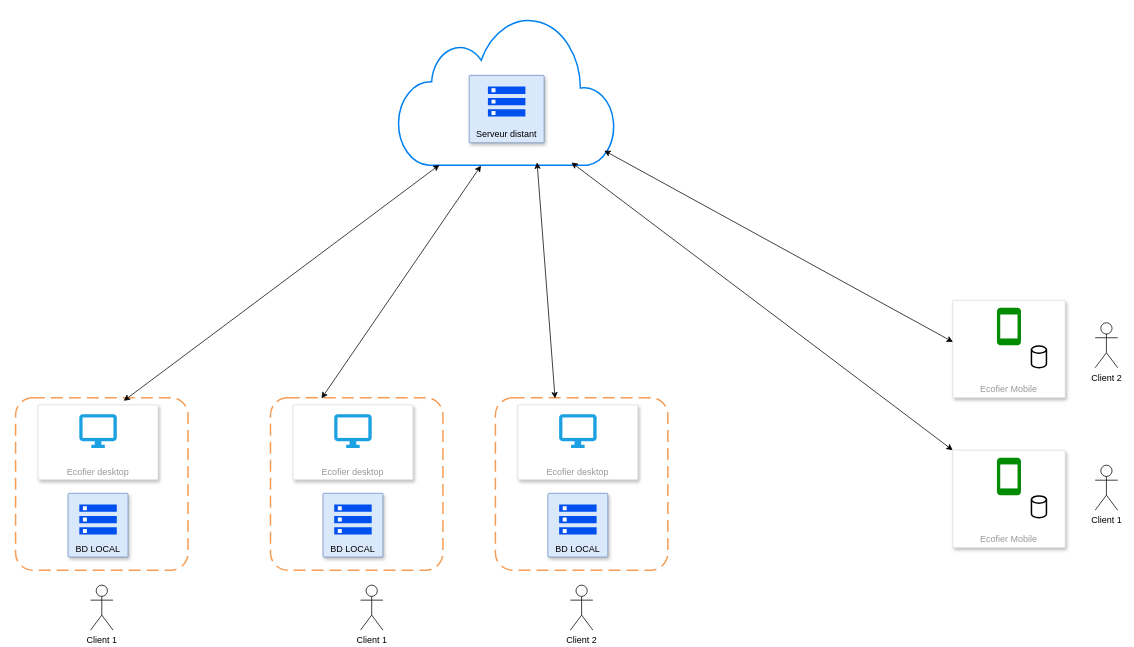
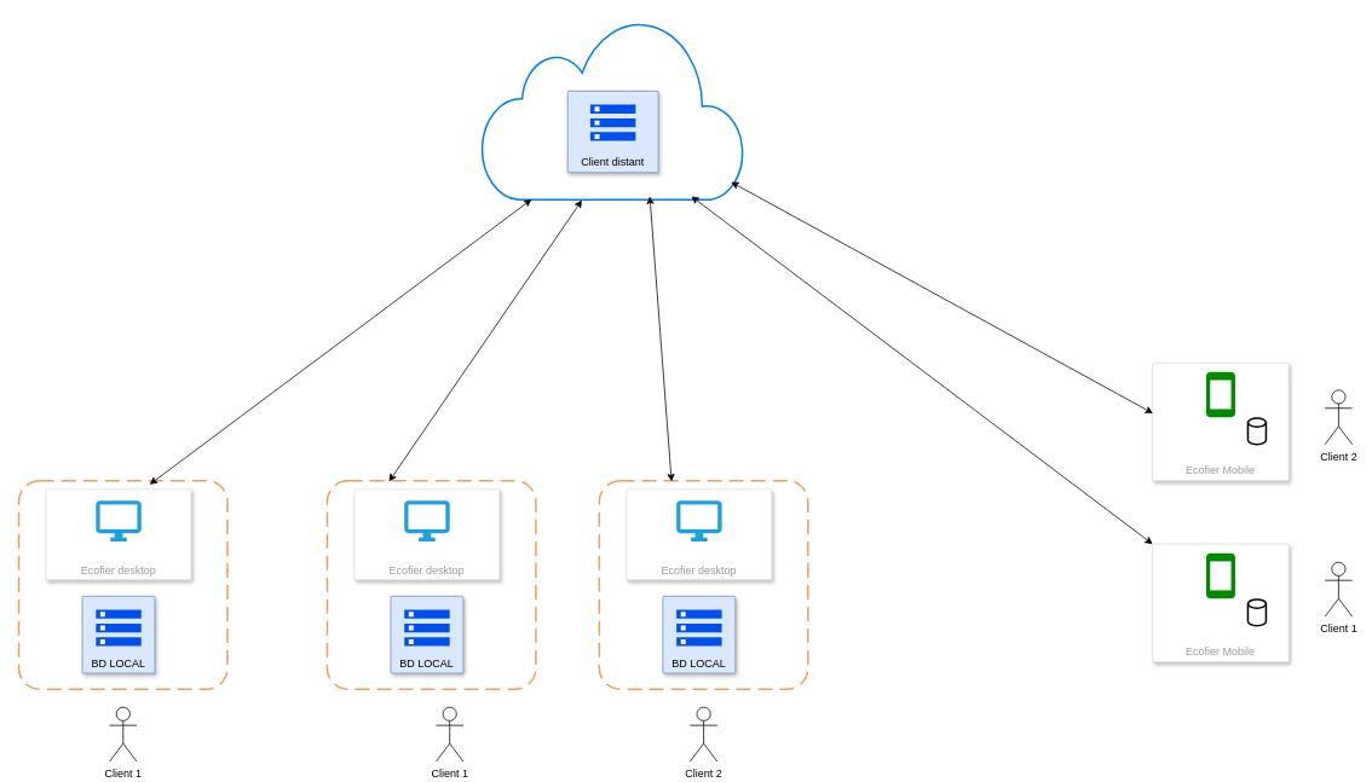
  <mxCell id="0" />
  <mxCell id="1" parent="0" />
  <mxCell id="2" value="Ecofier Mobile" style="strokeColor=#dddddd;shadow=1;strokeWidth=1;rounded=1;absoluteArcSize=1;arcSize=2;labelPosition=center;verticalLabelPosition=middle;align=center;verticalAlign=bottom;spacingLeft=0;fontColor=#999999;fontSize=12;whiteSpace=wrap;spacingBottom=2;html=1;" vertex="1" parent="1"><mxGeometry x="1270" y="600" width="150" height="130" as="geometry" /></mxCell>
  <mxCell id="3" value="" style="sketch=0;dashed=0;connectable=0;html=1;fillColor=#008a00;strokeColor=#005700;shape=mxgraph.gcp2.phone;part=1;fontColor=#ffffff;" vertex="1" parent="2"><mxGeometry x="0.5" width="32" height="50" relative="1" as="geometry"><mxPoint x="-16" y="10" as="offset" /></mxGeometry></mxCell>
  <mxCell id="4" value="" style="strokeWidth=2;html=1;shape=mxgraph.flowchart.database;whiteSpace=wrap;" vertex="1" parent="2"><mxGeometry x="105" y="61" width="20" height="29" as="geometry" /></mxCell>
  <mxCell id="5" value="" style="group" vertex="1" connectable="0" parent="1"><mxGeometry x="530" y="20" width="290" height="200" as="geometry" /></mxCell>
  <mxCell id="6" value="" style="html=1;verticalLabelPosition=bottom;align=center;labelBackgroundColor=#ffffff;verticalAlign=top;strokeWidth=2;strokeColor=#0080F0;shadow=0;dashed=0;shape=mxgraph.ios7.icons.cloud;" vertex="1" parent="5"><mxGeometry width="290" height="200" as="geometry" /></mxCell>
- <mxCell id="7" value="Serveur distant" style="strokeColor=#6c8ebf;shadow=1;strokeWidth=1;rounded=1;absoluteArcSize=1;arcSize=2;labelPosition=center;verticalLabelPosition=middle;align=center;verticalAlign=bottom;spacingLeft=0;fontSize=12;whiteSpace=wrap;spacingBottom=2;html=1;fillColor=#dae8fc;" vertex="1" parent="5"><mxGeometry x="95" y="80" width="100" height="90" as="geometry" /></mxCell>
+ <mxCell id="7" value="Client distant" style="strokeColor=#6c8ebf;shadow=1;strokeWidth=1;rounded=1;absoluteArcSize=1;arcSize=2;labelPosition=center;verticalLabelPosition=middle;align=center;verticalAlign=bottom;spacingLeft=0;fontSize=12;whiteSpace=wrap;spacingBottom=2;html=1;fillColor=#dae8fc;" vertex="1" parent="5"><mxGeometry x="95" y="80" width="100" height="90" as="geometry" /></mxCell>
  <mxCell id="8" value="" style="sketch=0;dashed=0;connectable=0;html=1;fillColor=#0050ef;strokeColor=#001DBC;shape=mxgraph.gcp2.storage;part=1;fontColor=#ffffff;" vertex="1" parent="7"><mxGeometry x="0.5" width="50" height="40" relative="1" as="geometry"><mxPoint x="-25" y="15" as="offset" /></mxGeometry></mxCell>
  <mxCell id="9" value="" style="group" vertex="1" connectable="0" parent="1"><mxGeometry x="20" y="530" width="230" height="230" as="geometry" /></mxCell>
  <mxCell id="10" value="" style="rounded=1;arcSize=10;dashed=1;strokeColor=#F59D56;fillColor=none;gradientColor=none;dashPattern=8 4;strokeWidth=2;" vertex="1" parent="9"><mxGeometry width="230" height="230" as="geometry" /></mxCell>
  <mxCell id="11" value="Ecofier desktop" style="strokeColor=#dddddd;shadow=1;strokeWidth=1;rounded=1;absoluteArcSize=1;arcSize=2;labelPosition=center;verticalLabelPosition=middle;align=center;verticalAlign=bottom;spacingLeft=0;fontColor=#999999;fontSize=12;whiteSpace=wrap;spacingBottom=2;html=1;" vertex="1" parent="9"><mxGeometry x="30" y="9.5" width="160" height="100" as="geometry" /></mxCell>
  <mxCell id="12" value="" style="sketch=0;dashed=0;connectable=0;html=1;fillColor=#1ba1e2;strokeColor=#006EAF;shape=mxgraph.gcp2.desktop;part=1;fontColor=#ffffff;" vertex="1" parent="11"><mxGeometry x="0.5" width="50" height="45" relative="1" as="geometry"><mxPoint x="-25" y="12.5" as="offset" /></mxGeometry></mxCell>
  <mxCell id="13" value="BD LOCAL" style="strokeColor=#6c8ebf;shadow=1;strokeWidth=1;rounded=1;absoluteArcSize=1;arcSize=2;labelPosition=center;verticalLabelPosition=middle;align=center;verticalAlign=bottom;spacingLeft=0;fontSize=12;whiteSpace=wrap;spacingBottom=2;html=1;fillColor=#dae8fc;" vertex="1" parent="9"><mxGeometry x="70" y="127.5" width="80" height="85" as="geometry" /></mxCell>
  <mxCell id="14" value="" style="sketch=0;dashed=0;connectable=0;html=1;fillColor=#0050ef;strokeColor=#001DBC;shape=mxgraph.gcp2.storage;part=1;fontColor=#ffffff;" vertex="1" parent="13"><mxGeometry x="0.5" width="50" height="40" relative="1" as="geometry"><mxPoint x="-25" y="15" as="offset" /></mxGeometry></mxCell>
  <mxCell id="15" value="" style="group" vertex="1" connectable="0" parent="1"><mxGeometry x="360" y="530" width="230" height="230" as="geometry" /></mxCell>
  <mxCell id="16" value="" style="rounded=1;arcSize=10;dashed=1;strokeColor=#F59D56;fillColor=none;gradientColor=none;dashPattern=8 4;strokeWidth=2;" vertex="1" parent="15"><mxGeometry width="230" height="230" as="geometry" /></mxCell>
  <mxCell id="17" value="Ecofier desktop" style="strokeColor=#dddddd;shadow=1;strokeWidth=1;rounded=1;absoluteArcSize=1;arcSize=2;labelPosition=center;verticalLabelPosition=middle;align=center;verticalAlign=bottom;spacingLeft=0;fontColor=#999999;fontSize=12;whiteSpace=wrap;spacingBottom=2;html=1;" vertex="1" parent="15"><mxGeometry x="30" y="9.5" width="160" height="100" as="geometry" /></mxCell>
  <mxCell id="18" value="" style="sketch=0;dashed=0;connectable=0;html=1;fillColor=#1ba1e2;strokeColor=#006EAF;shape=mxgraph.gcp2.desktop;part=1;fontColor=#ffffff;" vertex="1" parent="17"><mxGeometry x="0.5" width="50" height="45" relative="1" as="geometry"><mxPoint x="-25" y="12.5" as="offset" /></mxGeometry></mxCell>
  <mxCell id="19" value="BD LOCAL" style="strokeColor=#6c8ebf;shadow=1;strokeWidth=1;rounded=1;absoluteArcSize=1;arcSize=2;labelPosition=center;verticalLabelPosition=middle;align=center;verticalAlign=bottom;spacingLeft=0;fontSize=12;whiteSpace=wrap;spacingBottom=2;html=1;fillColor=#dae8fc;" vertex="1" parent="15"><mxGeometry x="70" y="127.5" width="80" height="85" as="geometry" /></mxCell>
  <mxCell id="20" value="" style="sketch=0;dashed=0;connectable=0;html=1;fillColor=#0050ef;strokeColor=#001DBC;shape=mxgraph.gcp2.storage;part=1;fontColor=#ffffff;" vertex="1" parent="19"><mxGeometry x="0.5" width="50" height="40" relative="1" as="geometry"><mxPoint x="-25" y="15" as="offset" /></mxGeometry></mxCell>
  <mxCell id="21" value="" style="group" vertex="1" connectable="0" parent="1"><mxGeometry x="660" y="530" width="230" height="230" as="geometry" /></mxCell>
  <mxCell id="22" value="" style="rounded=1;arcSize=10;dashed=1;strokeColor=#F59D56;fillColor=none;gradientColor=none;dashPattern=8 4;strokeWidth=2;" vertex="1" parent="21"><mxGeometry width="230" height="230" as="geometry" /></mxCell>
  <mxCell id="23" value="Ecofier desktop" style="strokeColor=#dddddd;shadow=1;strokeWidth=1;rounded=1;absoluteArcSize=1;arcSize=2;labelPosition=center;verticalLabelPosition=middle;align=center;verticalAlign=bottom;spacingLeft=0;fontColor=#999999;fontSize=12;whiteSpace=wrap;spacingBottom=2;html=1;" vertex="1" parent="21"><mxGeometry x="30" y="9.5" width="160" height="100" as="geometry" /></mxCell>
  <mxCell id="24" value="" style="sketch=0;dashed=0;connectable=0;html=1;fillColor=#1ba1e2;strokeColor=#006EAF;shape=mxgraph.gcp2.desktop;part=1;fontColor=#ffffff;" vertex="1" parent="23"><mxGeometry x="0.5" width="50" height="45" relative="1" as="geometry"><mxPoint x="-25" y="12.5" as="offset" /></mxGeometry></mxCell>
  <mxCell id="25" value="BD LOCAL" style="strokeColor=#6c8ebf;shadow=1;strokeWidth=1;rounded=1;absoluteArcSize=1;arcSize=2;labelPosition=center;verticalLabelPosition=middle;align=center;verticalAlign=bottom;spacingLeft=0;fontSize=12;whiteSpace=wrap;spacingBottom=2;html=1;fillColor=#dae8fc;" vertex="1" parent="21"><mxGeometry x="70" y="127.5" width="80" height="85" as="geometry" /></mxCell>
  <mxCell id="26" value="" style="sketch=0;dashed=0;connectable=0;html=1;fillColor=#0050ef;strokeColor=#001DBC;shape=mxgraph.gcp2.storage;part=1;fontColor=#ffffff;" vertex="1" parent="25"><mxGeometry x="0.5" width="50" height="40" relative="1" as="geometry"><mxPoint x="-25" y="15" as="offset" /></mxGeometry></mxCell>
  <mxCell id="27" value="" style="endArrow=classic;startArrow=classic;html=1;exitX=0.627;exitY=0.018;exitDx=0;exitDy=0;entryX=0.191;entryY=0.997;entryDx=0;entryDy=0;entryPerimeter=0;exitPerimeter=0;" edge="1" parent="1" source="10" target="6"><mxGeometry width="50" height="50" relative="1" as="geometry"><mxPoint x="420" y="460" as="sourcePoint" /><mxPoint x="470" y="410" as="targetPoint" /></mxGeometry></mxCell>
  <mxCell id="28" value="" style="endArrow=classic;startArrow=classic;html=1;exitX=0.296;exitY=0.004;exitDx=0;exitDy=0;entryX=0.382;entryY=1.002;entryDx=0;entryDy=0;entryPerimeter=0;exitPerimeter=0;" edge="1" parent="1" source="16" target="6"><mxGeometry width="50" height="50" relative="1" as="geometry"><mxPoint x="135" y="340" as="sourcePoint" /><mxPoint x="556" y="186" as="targetPoint" /></mxGeometry></mxCell>
  <mxCell id="29" value="" style="endArrow=classic;startArrow=classic;html=1;exitX=0.346;exitY=0.004;exitDx=0;exitDy=0;entryX=0.64;entryY=0.981;entryDx=0;entryDy=0;entryPerimeter=0;exitPerimeter=0;" edge="1" parent="1" source="22" target="6"><mxGeometry width="50" height="50" relative="1" as="geometry"><mxPoint x="435" y="340" as="sourcePoint" /><mxPoint x="596" y="586" as="targetPoint" /></mxGeometry></mxCell>
  <mxCell id="30" value="Ecofier Mobile" style="strokeColor=#dddddd;shadow=1;strokeWidth=1;rounded=1;absoluteArcSize=1;arcSize=2;labelPosition=center;verticalLabelPosition=middle;align=center;verticalAlign=bottom;spacingLeft=0;fontColor=#999999;fontSize=12;whiteSpace=wrap;spacingBottom=2;html=1;" vertex="1" parent="1"><mxGeometry x="1270" y="400" width="150" height="130" as="geometry" /></mxCell>
  <mxCell id="31" value="" style="sketch=0;dashed=0;connectable=0;html=1;fillColor=#008a00;strokeColor=#005700;shape=mxgraph.gcp2.phone;part=1;fontColor=#ffffff;" vertex="1" parent="30"><mxGeometry x="0.5" width="32" height="50" relative="1" as="geometry"><mxPoint x="-16" y="10" as="offset" /></mxGeometry></mxCell>
  <mxCell id="32" value="" style="strokeWidth=2;html=1;shape=mxgraph.flowchart.database;whiteSpace=wrap;" vertex="1" parent="30"><mxGeometry x="105" y="61" width="20" height="29" as="geometry" /></mxCell>
  <mxCell id="33" value="" style="endArrow=classic;startArrow=classic;html=1;exitX=0;exitY=0;exitDx=0;exitDy=0;entryX=0.798;entryY=0.981;entryDx=0;entryDy=0;entryPerimeter=0;" edge="1" parent="1" source="2" target="6"><mxGeometry width="50" height="50" relative="1" as="geometry"><mxPoint x="750" y="541" as="sourcePoint" /><mxPoint x="676" y="346" as="targetPoint" /></mxGeometry></mxCell>
  <mxCell id="34" value="" style="endArrow=classic;startArrow=classic;html=1;exitX=0.002;exitY=0.428;exitDx=0;exitDy=0;exitPerimeter=0;entryX=0.949;entryY=0.902;entryDx=0;entryDy=0;entryPerimeter=0;" edge="1" parent="1" source="30" target="6"><mxGeometry width="50" height="50" relative="1" as="geometry"><mxPoint x="1160" y="610" as="sourcePoint" /><mxPoint x="750" y="320" as="targetPoint" /></mxGeometry></mxCell>
  <mxCell id="35" value="Client 1" style="shape=umlActor;verticalLabelPosition=bottom;verticalAlign=top;html=1;outlineConnect=0;" vertex="1" parent="1"><mxGeometry x="120" y="780" width="30" height="60" as="geometry" /></mxCell>
  <mxCell id="36" value="Client 1" style="shape=umlActor;verticalLabelPosition=bottom;verticalAlign=top;html=1;outlineConnect=0;" vertex="1" parent="1"><mxGeometry x="480" y="780" width="30" height="60" as="geometry" /></mxCell>
  <mxCell id="37" value="Client 2" style="shape=umlActor;verticalLabelPosition=bottom;verticalAlign=top;html=1;outlineConnect=0;" vertex="1" parent="1"><mxGeometry x="760" y="780" width="30" height="60" as="geometry" /></mxCell>
  <mxCell id="38" value="Client 2" style="shape=umlActor;verticalLabelPosition=bottom;verticalAlign=top;html=1;outlineConnect=0;" vertex="1" parent="1"><mxGeometry x="1460" y="430" width="30" height="60" as="geometry" /></mxCell>
  <mxCell id="39" value="Client 1" style="shape=umlActor;verticalLabelPosition=bottom;verticalAlign=top;html=1;outlineConnect=0;" vertex="1" parent="1"><mxGeometry x="1460" y="620" width="30" height="60" as="geometry" /></mxCell>
